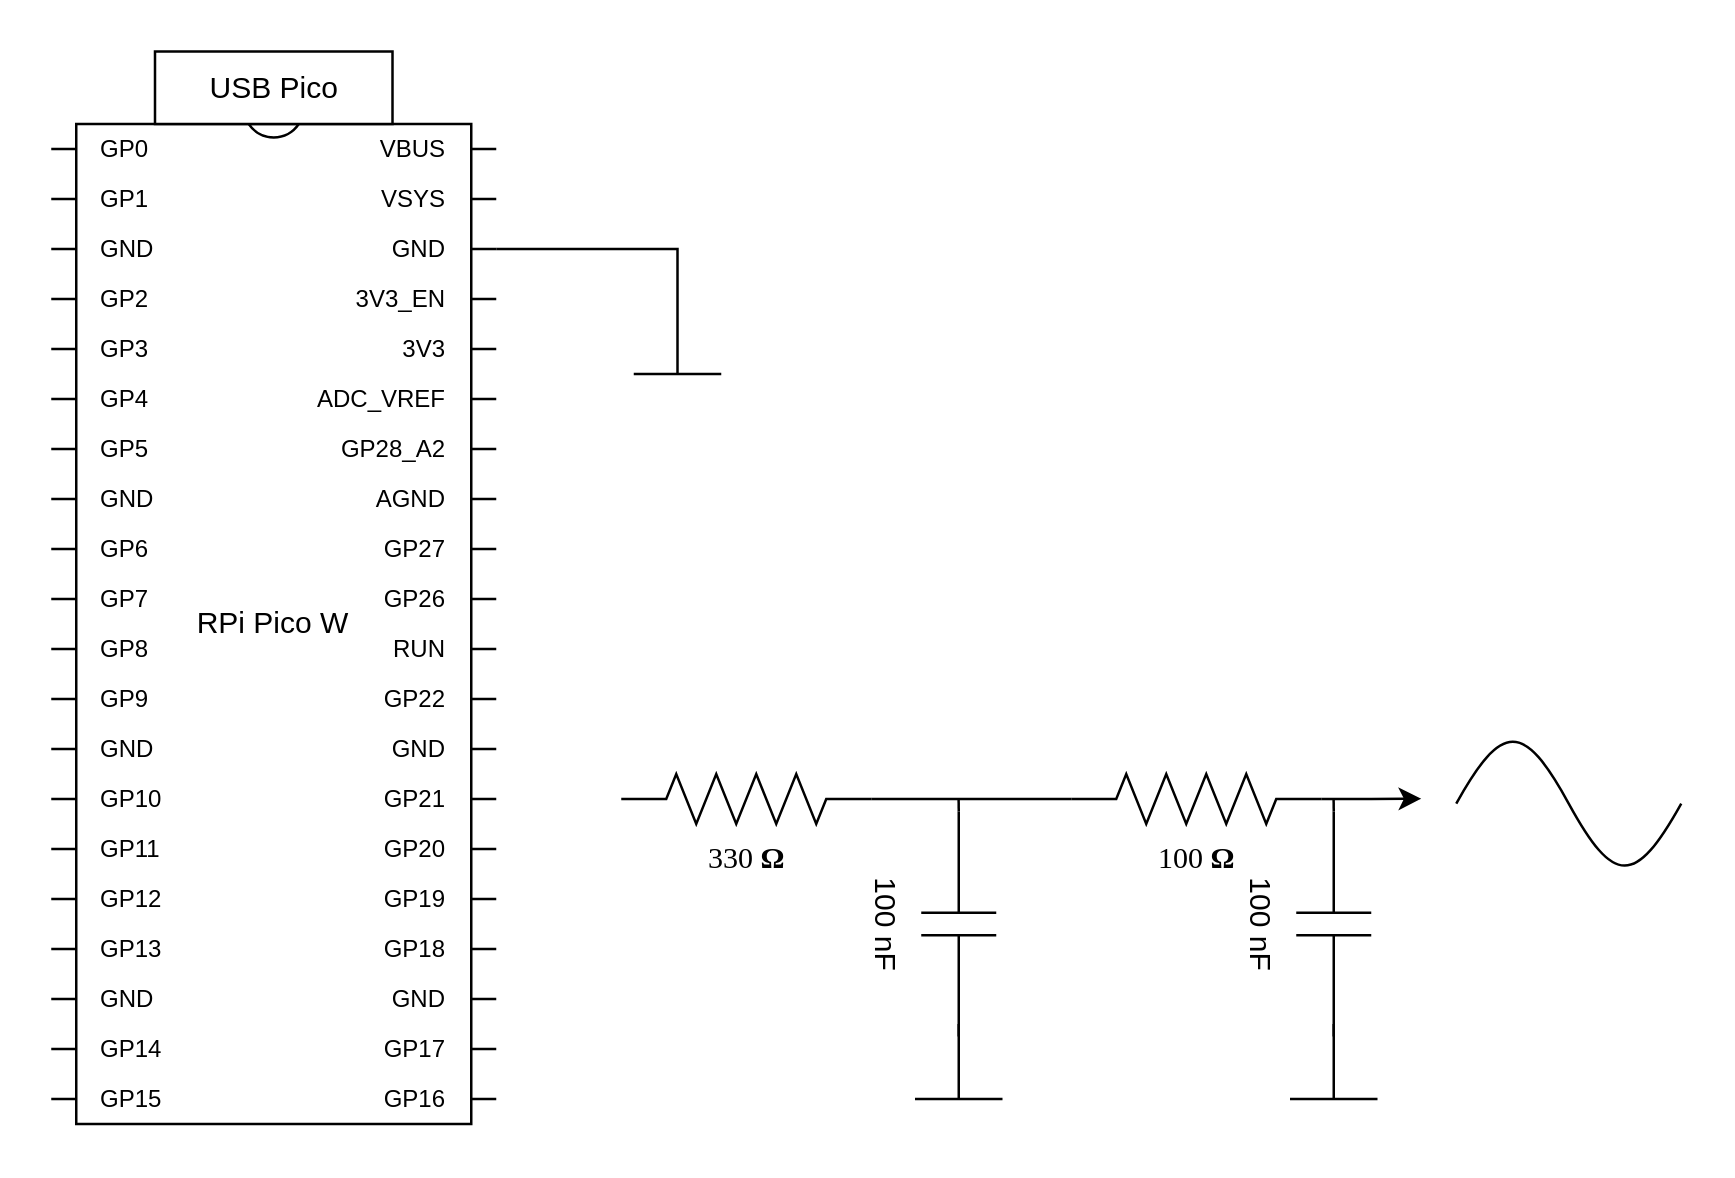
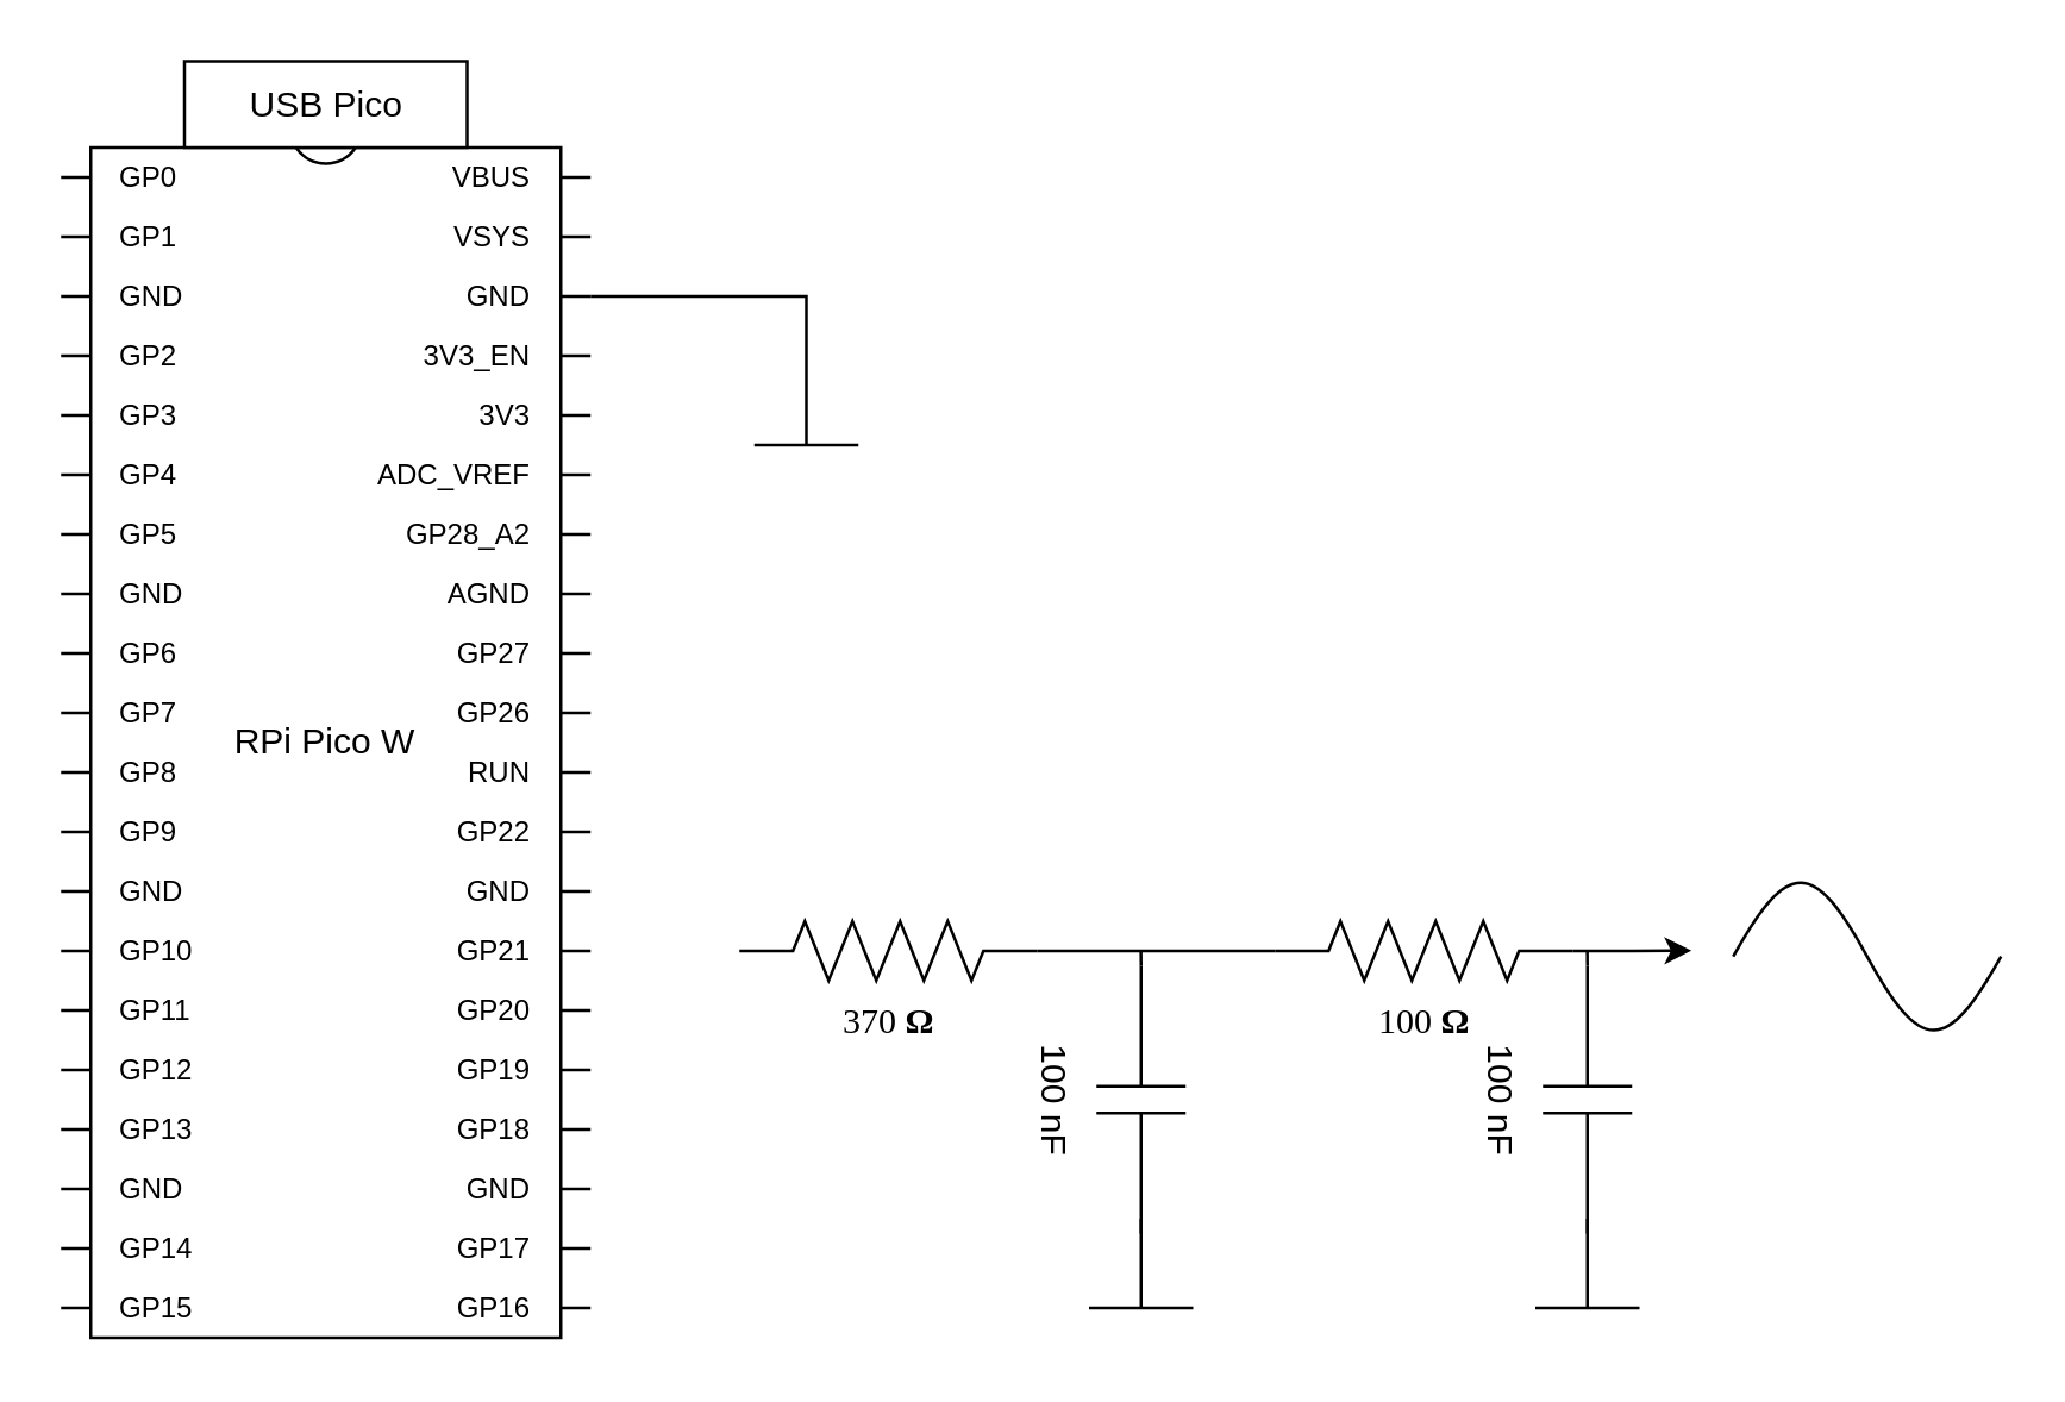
  <mxCell id="0" />
  <mxCell id="1" parent="0" />
  <mxCell id="2" value="RPi Pico W" style="shadow=0;dashed=0;align=center;html=1;strokeWidth=1;shape=mxgraph.electrical.logic_gates.dual_inline_ic;labelNames=GP0,GP1,GND,GP2,GP3,GP4,GP5,GND,GP6,GP7,GP8,GP9,GND,GP10,GP11,GP12,GP13,GND,GP14,GP15,GP16,GP17,GND,GP18,GP19,GP20,GP21,GND,GP22,RUN,GP26,GP27,AGND,GP28_A2,ADC_VREF,3V3,3V3_EN,GND,VSYS,VBUS;whiteSpace=wrap;pinLabelType=cust;labelCount=40;" vertex="1" parent="1"><mxGeometry x="20" y="49" width="178" height="400" as="geometry" /></mxCell>
  <mxCell id="3" value="" style="edgeStyle=orthogonalEdgeStyle;rounded=0;orthogonalLoop=1;jettySize=auto;html=1;endArrow=none;endFill=0;" edge="1" parent="1" source="4" target="6"><mxGeometry relative="1" as="geometry" /></mxCell>
- <mxCell id="4" value="330&amp;nbsp;&lt;b&gt;Ω&lt;/b&gt;" style="verticalLabelPosition=bottom;shadow=0;dashed=0;align=center;html=1;verticalAlign=top;strokeWidth=1;shape=mxgraph.electrical.resistors.resistor_2;rounded=1;comic=0;labelBackgroundColor=none;fontFamily=Verdana;fontSize=12" vertex="1" parent="1"><mxGeometry x="248" y="309" width="100" height="20" as="geometry" /></mxCell>
+ <mxCell id="4" value="370&amp;nbsp;&lt;b&gt;Ω&lt;/b&gt;" style="verticalLabelPosition=bottom;shadow=0;dashed=0;align=center;html=1;verticalAlign=top;strokeWidth=1;shape=mxgraph.electrical.resistors.resistor_2;rounded=1;comic=0;labelBackgroundColor=none;fontFamily=Verdana;fontSize=12" vertex="1" parent="1"><mxGeometry x="248" y="309" width="100" height="20" as="geometry" /></mxCell>
  <mxCell id="5" style="edgeStyle=orthogonalEdgeStyle;rounded=0;orthogonalLoop=1;jettySize=auto;html=1;exitX=1;exitY=0.5;exitDx=0;exitDy=0;exitPerimeter=0;" edge="1" parent="1" source="6"><mxGeometry relative="1" as="geometry"><mxPoint x="568" y="318.882" as="targetPoint" /></mxGeometry></mxCell>
  <mxCell id="6" value="100&amp;nbsp;&lt;b&gt;Ω&lt;/b&gt;" style="verticalLabelPosition=bottom;shadow=0;dashed=0;align=center;html=1;verticalAlign=top;strokeWidth=1;shape=mxgraph.electrical.resistors.resistor_2;rounded=1;comic=0;labelBackgroundColor=none;fontFamily=Verdana;fontSize=12" vertex="1" parent="1"><mxGeometry x="428" y="309" width="100" height="20" as="geometry" /></mxCell>
  <mxCell id="7" style="edgeStyle=orthogonalEdgeStyle;rounded=0;orthogonalLoop=1;jettySize=auto;html=1;exitX=0;exitY=0.5;exitDx=0;exitDy=0;exitPerimeter=0;endArrow=none;endFill=0;" edge="1" parent="1" source="8"><mxGeometry relative="1" as="geometry"><mxPoint x="382.947" y="319" as="targetPoint" /></mxGeometry></mxCell>
  <mxCell id="8" value="100 nF" style="pointerEvents=1;verticalLabelPosition=bottom;shadow=0;dashed=0;align=center;html=1;verticalAlign=top;shape=mxgraph.electrical.capacitors.capacitor_1;rotation=90;" vertex="1" parent="1"><mxGeometry x="338" y="354" width="90" height="30" as="geometry" /></mxCell>
  <mxCell id="9" style="edgeStyle=orthogonalEdgeStyle;rounded=0;orthogonalLoop=1;jettySize=auto;html=1;exitX=0;exitY=0.5;exitDx=0;exitDy=0;exitPerimeter=0;endArrow=none;endFill=0;" edge="1" parent="1" source="10"><mxGeometry relative="1" as="geometry"><mxPoint x="532.947" y="319" as="targetPoint" /></mxGeometry></mxCell>
  <mxCell id="10" value="100 nF" style="pointerEvents=1;verticalLabelPosition=bottom;shadow=0;dashed=0;align=center;html=1;verticalAlign=top;shape=mxgraph.electrical.capacitors.capacitor_1;rotation=90;" vertex="1" parent="1"><mxGeometry x="488" y="354" width="90" height="30" as="geometry" /></mxCell>
  <mxCell id="11" value="" style="pointerEvents=1;verticalLabelPosition=bottom;shadow=0;dashed=0;align=center;html=1;verticalAlign=top;shape=mxgraph.electrical.signal_sources.vss2;fontSize=24;flipV=1;" vertex="1" parent="1"><mxGeometry x="365.5" y="409" width="35" height="30" as="geometry" /></mxCell>
  <mxCell id="12" value="" style="pointerEvents=1;verticalLabelPosition=bottom;shadow=0;dashed=0;align=center;html=1;verticalAlign=top;shape=mxgraph.electrical.signal_sources.vss2;fontSize=24;flipV=1;" vertex="1" parent="1"><mxGeometry x="515.5" y="409" width="35" height="30" as="geometry" /></mxCell>
  <mxCell id="13" value="" style="pointerEvents=1;verticalLabelPosition=bottom;shadow=0;dashed=0;align=center;html=1;verticalAlign=top;shape=mxgraph.electrical.signal_sources.vss2;fontSize=24;flipV=1;" vertex="1" parent="1"><mxGeometry x="253" y="119" width="35" height="30" as="geometry" /></mxCell>
  <mxCell id="14" style="edgeStyle=orthogonalEdgeStyle;rounded=0;orthogonalLoop=1;jettySize=auto;html=1;exitX=0.5;exitY=1;exitDx=0;exitDy=0;exitPerimeter=0;entryX=1;entryY=0;entryDx=0;entryDy=50;entryPerimeter=0;endArrow=none;endFill=0;" edge="1" parent="1" source="13" target="2"><mxGeometry relative="1" as="geometry" /></mxCell>
  <mxCell id="15" value="USB Pico" style="rounded=0;whiteSpace=wrap;html=1;" vertex="1" parent="1"><mxGeometry x="61.5" y="20" width="95" height="29" as="geometry" /></mxCell>
  <mxCell id="16" value="" style="pointerEvents=1;verticalLabelPosition=bottom;shadow=0;dashed=0;align=center;html=1;verticalAlign=top;shape=mxgraph.electrical.waveforms.sine_wave;" vertex="1" parent="1"><mxGeometry x="582" y="287.82" width="90" height="66.18" as="geometry" /></mxCell>
